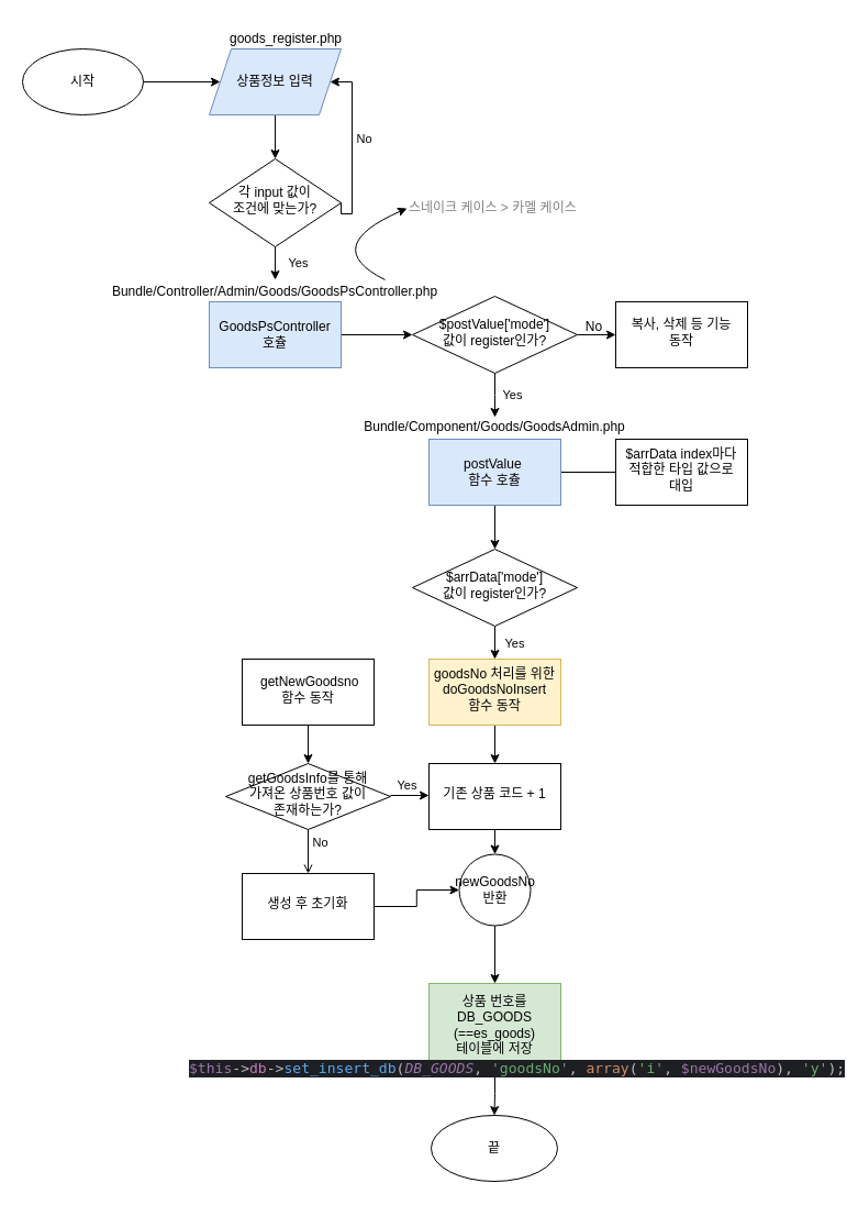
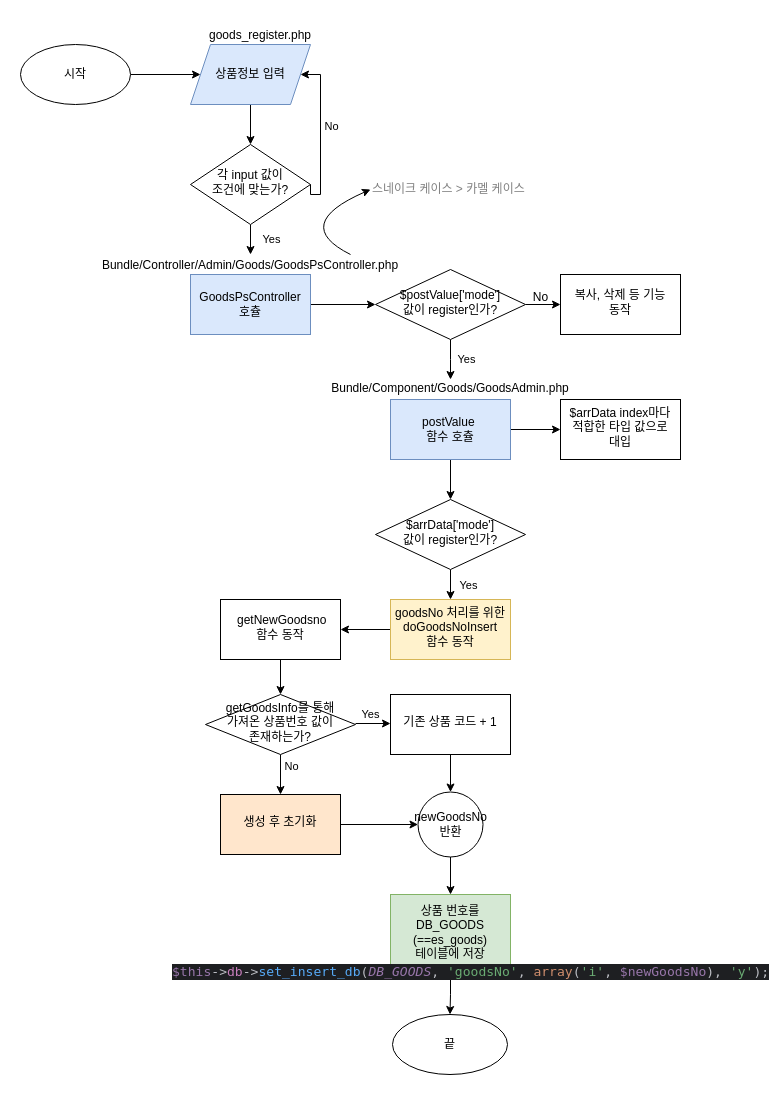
  <mxCell id="0" />
  <mxCell id="1" parent="0" />
  <mxCell id="2" style="edgeStyle=orthogonalEdgeStyle;rounded=0;orthogonalLoop=1;jettySize=auto;html=1;exitX=1;exitY=0.5;exitDx=0;exitDy=0;entryX=1;entryY=0.5;entryDx=0;entryDy=0;" edge="1" parent="1" source="6" target="11"><mxGeometry relative="1" as="geometry"><Array as="points"><mxPoint x="320" y="194" /><mxPoint x="320" y="74" /></Array></mxGeometry></mxCell>
  <mxCell id="3" value="No" style="edgeLabel;html=1;align=center;verticalAlign=middle;resizable=0;points=[];" vertex="1" connectable="0" parent="2"><mxGeometry x="0.107" y="-3" relative="1" as="geometry"><mxPoint x="7" as="offset" /></mxGeometry></mxCell>
  <mxCell id="4" style="edgeStyle=orthogonalEdgeStyle;rounded=0;orthogonalLoop=1;jettySize=auto;html=1;exitX=0.5;exitY=1;exitDx=0;exitDy=0;" edge="1" parent="1" source="6"><mxGeometry relative="1" as="geometry"><mxPoint x="250" y="254" as="targetPoint" /></mxGeometry></mxCell>
  <mxCell id="5" value="Yes" style="edgeLabel;html=1;align=center;verticalAlign=middle;resizable=0;points=[];" vertex="1" connectable="0" parent="4"><mxGeometry x="-0.1" y="-1" relative="1" as="geometry"><mxPoint x="21" as="offset" /></mxGeometry></mxCell>
  <mxCell id="6" value="각 input 값이 &lt;br&gt;조건에 맞는가?" style="rhombus;whiteSpace=wrap;html=1;shadow=0;fontFamily=Helvetica;fontSize=12;align=center;strokeWidth=1;spacing=6;spacingTop=-4;" parent="1" vertex="1"><mxGeometry x="190" y="144" width="120" height="80" as="geometry" /></mxCell>
  <mxCell id="7" value="goods_register.php" style="text;html=1;strokeColor=none;fillColor=none;align=center;verticalAlign=middle;whiteSpace=wrap;rounded=0;" vertex="1" parent="1"><mxGeometry x="230" y="20" width="60" height="30" as="geometry" /></mxCell>
  <mxCell id="8" value="" style="edgeStyle=orthogonalEdgeStyle;rounded=0;orthogonalLoop=1;jettySize=auto;html=1;" edge="1" parent="1" source="9" target="11"><mxGeometry relative="1" as="geometry" /></mxCell>
  <mxCell id="9" value="시작" style="ellipse;whiteSpace=wrap;html=1;" vertex="1" parent="1"><mxGeometry x="20" y="44" width="110" height="60" as="geometry" /></mxCell>
  <mxCell id="10" style="edgeStyle=orthogonalEdgeStyle;rounded=0;orthogonalLoop=1;jettySize=auto;html=1;exitX=0.5;exitY=1;exitDx=0;exitDy=0;entryX=0.5;entryY=0;entryDx=0;entryDy=0;" edge="1" parent="1" source="11" target="6"><mxGeometry relative="1" as="geometry" /></mxCell>
  <mxCell id="11" value="상품정보 입력" style="shape=parallelogram;perimeter=parallelogramPerimeter;whiteSpace=wrap;html=1;fixedSize=1;fillColor=#dae8fc;strokeColor=#6c8ebf;" vertex="1" parent="1"><mxGeometry x="190" y="44" width="120" height="60" as="geometry" /></mxCell>
  <mxCell id="12" style="edgeStyle=orthogonalEdgeStyle;rounded=0;orthogonalLoop=1;jettySize=auto;html=1;exitX=1;exitY=0.5;exitDx=0;exitDy=0;entryX=0;entryY=0.5;entryDx=0;entryDy=0;" edge="1" parent="1" source="13" target="20"><mxGeometry relative="1" as="geometry" /></mxCell>
  <mxCell id="13" value="GoodsPsController &lt;br&gt;호츌" style="rounded=0;whiteSpace=wrap;html=1;fillColor=#dae8fc;strokeColor=#6c8ebf;" vertex="1" parent="1"><mxGeometry x="190" y="274" width="120" height="60" as="geometry" /></mxCell>
  <mxCell id="14" value="Bundle/Controller/Admin/Goods/GoodsPsController.php" style="text;html=1;strokeColor=none;fillColor=none;align=center;verticalAlign=middle;whiteSpace=wrap;rounded=0;" vertex="1" parent="1"><mxGeometry x="220" y="250" width="60" height="30" as="geometry" /></mxCell>
  <mxCell id="15" value="스네이크 케이스 &amp;gt; 카멜 케이스&amp;nbsp;" style="text;html=1;strokeColor=none;fillColor=none;align=center;verticalAlign=middle;whiteSpace=wrap;rounded=0;fontColor=#808080;" vertex="1" parent="1"><mxGeometry x="370" y="174" width="160" height="30" as="geometry" /></mxCell>
  <mxCell id="16" value="" style="curved=1;endArrow=classic;html=1;rounded=0;fontColor=#808080;" edge="1" parent="1"><mxGeometry width="50" height="50" relative="1" as="geometry"><mxPoint x="350" y="254" as="sourcePoint" /><mxPoint x="370" y="189" as="targetPoint" /><Array as="points"><mxPoint x="290" y="224" /></Array></mxGeometry></mxCell>
  <mxCell id="17" style="edgeStyle=orthogonalEdgeStyle;rounded=0;orthogonalLoop=1;jettySize=auto;html=1;exitX=0.5;exitY=1;exitDx=0;exitDy=0;" edge="1" parent="1" source="20"><mxGeometry relative="1" as="geometry"><mxPoint x="450" y="379" as="targetPoint" /></mxGeometry></mxCell>
  <mxCell id="18" value="Yes" style="edgeLabel;html=1;align=center;verticalAlign=middle;resizable=0;points=[];" vertex="1" connectable="0" parent="17"><mxGeometry x="-0.086" relative="1" as="geometry"><mxPoint x="15" as="offset" /></mxGeometry></mxCell>
  <mxCell id="19" value="" style="edgeStyle=orthogonalEdgeStyle;rounded=0;orthogonalLoop=1;jettySize=auto;html=1;" edge="1" parent="1" source="20" target="24"><mxGeometry relative="1" as="geometry" /></mxCell>
  <mxCell id="20" value="$postValue['mode'] &lt;br&gt;값이 register인가?" style="rhombus;whiteSpace=wrap;html=1;shadow=0;fontFamily=Helvetica;fontSize=12;align=center;strokeWidth=1;spacing=6;spacingTop=-4;" vertex="1" parent="1"><mxGeometry x="375" y="269" width="150" height="70" as="geometry" /></mxCell>
- <mxCell id="21" value="" style="edgeStyle=orthogonalEdgeStyle;rounded=0;orthogonalLoop=1;jettySize=auto;html=1;endArrow=none;" edge="1" parent="1" source="23" target="27"><mxGeometry relative="1" as="geometry" /></mxCell>
+ <mxCell id="21" value="" style="edgeStyle=orthogonalEdgeStyle;rounded=0;orthogonalLoop=1;jettySize=auto;html=1;" edge="1" parent="1" source="23" target="27"><mxGeometry relative="1" as="geometry" /></mxCell>
  <mxCell id="22" style="edgeStyle=orthogonalEdgeStyle;rounded=0;orthogonalLoop=1;jettySize=auto;html=1;exitX=0.5;exitY=1;exitDx=0;exitDy=0;" edge="1" parent="1" source="23" target="32"><mxGeometry relative="1" as="geometry" /></mxCell>
  <mxCell id="23" value="postValue&amp;nbsp;&lt;br&gt;함수 호츌" style="rounded=0;whiteSpace=wrap;html=1;fillColor=#dae8fc;strokeColor=#6c8ebf;" vertex="1" parent="1"><mxGeometry x="390" y="399" width="120" height="60" as="geometry" /></mxCell>
  <mxCell id="24" value="복사, 삭제 등 기능&lt;br&gt;동작" style="whiteSpace=wrap;html=1;shadow=0;strokeWidth=1;spacing=6;spacingTop=-4;" vertex="1" parent="1"><mxGeometry x="560" y="274" width="120" height="60" as="geometry" /></mxCell>
  <mxCell id="25" value="No" style="text;html=1;align=center;verticalAlign=middle;resizable=0;points=[];autosize=1;strokeColor=none;fillColor=none;" vertex="1" parent="1"><mxGeometry x="520" y="282" width="40" height="30" as="geometry" /></mxCell>
  <mxCell id="26" value="Bundle/Component/Goods/GoodsAdmin.php" style="text;html=1;strokeColor=none;fillColor=none;align=center;verticalAlign=middle;whiteSpace=wrap;rounded=0;" vertex="1" parent="1"><mxGeometry x="420" y="373" width="60" height="30" as="geometry" /></mxCell>
  <mxCell id="27" value="$arrData index마다 적합한 타입 값으로&lt;br&gt;대입" style="whiteSpace=wrap;html=1;shadow=0;strokeWidth=1;spacing=6;spacingTop=-4;" vertex="1" parent="1"><mxGeometry x="560" y="399" width="120" height="60" as="geometry" /></mxCell>
- <mxCell id="28" value="" style="edgeStyle=orthogonalEdgeStyle;rounded=0;orthogonalLoop=1;jettySize=auto;html=1;" edge="1" parent="1" source="29" target="40"><mxGeometry relative="1" as="geometry" /></mxCell>
+ <mxCell id="28" value="" style="edgeStyle=orthogonalEdgeStyle;rounded=0;orthogonalLoop=1;jettySize=auto;html=1;" edge="1" parent="1" source="29" target="34"><mxGeometry relative="1" as="geometry" /></mxCell>
  <mxCell id="29" value="goodsNo 처리를 위한&lt;br&gt;doGoodsNoInsert&lt;br&gt;함수 동작" style="whiteSpace=wrap;html=1;shadow=0;strokeWidth=1;spacing=6;spacingTop=-4;fillColor=#fff2cc;strokeColor=#d6b656;" vertex="1" parent="1"><mxGeometry x="390" y="599" width="120" height="60" as="geometry" /></mxCell>
  <mxCell id="30" style="edgeStyle=orthogonalEdgeStyle;rounded=0;orthogonalLoop=1;jettySize=auto;html=1;exitX=0.5;exitY=1;exitDx=0;exitDy=0;entryX=0.5;entryY=0;entryDx=0;entryDy=0;" edge="1" parent="1" source="32" target="29"><mxGeometry relative="1" as="geometry" /></mxCell>
  <mxCell id="31" value="Yes" style="edgeLabel;html=1;align=center;verticalAlign=middle;resizable=0;points=[];" vertex="1" connectable="0" parent="30"><mxGeometry x="0.067" y="5" relative="1" as="geometry"><mxPoint x="12" y="-1" as="offset" /></mxGeometry></mxCell>
  <mxCell id="32" value="$arrData['mode']&lt;br&gt;값이 register인가?" style="rhombus;whiteSpace=wrap;html=1;shadow=0;fontFamily=Helvetica;fontSize=12;align=center;strokeWidth=1;spacing=6;spacingTop=-4;" vertex="1" parent="1"><mxGeometry x="375" y="499" width="150" height="70" as="geometry" /></mxCell>
  <mxCell id="33" value="" style="edgeStyle=orthogonalEdgeStyle;rounded=0;orthogonalLoop=1;jettySize=auto;html=1;" edge="1" parent="1" source="34" target="38"><mxGeometry relative="1" as="geometry" /></mxCell>
  <mxCell id="34" value="&amp;nbsp;getNewGoodsno&lt;br&gt;함수 동작" style="whiteSpace=wrap;html=1;shadow=0;strokeWidth=1;spacing=6;spacingTop=-4;" vertex="1" parent="1"><mxGeometry x="220" y="599" width="120" height="60" as="geometry" /></mxCell>
  <mxCell id="35" value="Yes&lt;br&gt;" style="edgeStyle=orthogonalEdgeStyle;rounded=0;orthogonalLoop=1;jettySize=auto;html=1;" edge="1" parent="1"><mxGeometry x="-0.143" y="9" relative="1" as="geometry"><mxPoint x="355" y="723" as="sourcePoint" /><mxPoint x="390" y="723" as="targetPoint" /><mxPoint as="offset" /></mxGeometry></mxCell>
- <mxCell id="36" value="" style="edgeStyle=orthogonalEdgeStyle;rounded=0;orthogonalLoop=1;jettySize=auto;html=1;endArrow=open;" edge="1" parent="1" source="38" target="42"><mxGeometry relative="1" as="geometry" /></mxCell>
+ <mxCell id="36" value="" style="edgeStyle=orthogonalEdgeStyle;rounded=0;orthogonalLoop=1;jettySize=auto;html=1;" edge="1" parent="1" source="38" target="42"><mxGeometry relative="1" as="geometry" /></mxCell>
  <mxCell id="37" value="No" style="edgeLabel;html=1;align=center;verticalAlign=middle;resizable=0;points=[];" vertex="1" connectable="0" parent="36"><mxGeometry x="-0.638" y="-2" relative="1" as="geometry"><mxPoint x="12" y="4" as="offset" /></mxGeometry></mxCell>
  <mxCell id="38" value="getGoodsInfo를 통해&lt;br&gt;가져온 상품번호 값이&lt;br&gt;존재하는가?" style="rhombus;whiteSpace=wrap;html=1;shadow=0;fontFamily=Helvetica;fontSize=12;align=center;strokeWidth=1;spacing=6;spacingTop=-4;" vertex="1" parent="1"><mxGeometry x="205" y="694" width="150" height="60" as="geometry" /></mxCell>
  <mxCell id="39" value="" style="edgeStyle=orthogonalEdgeStyle;rounded=0;orthogonalLoop=1;jettySize=auto;html=1;" edge="1" parent="1" source="40" target="46"><mxGeometry relative="1" as="geometry" /></mxCell>
  <mxCell id="40" value="기존 상품 코드 + 1" style="whiteSpace=wrap;html=1;shadow=0;strokeWidth=1;spacing=6;spacingTop=-4;" vertex="1" parent="1"><mxGeometry x="390" y="694" width="120" height="60" as="geometry" /></mxCell>
  <mxCell id="41" value="" style="edgeStyle=orthogonalEdgeStyle;rounded=0;orthogonalLoop=1;jettySize=auto;html=1;" edge="1" parent="1" source="42" target="46"><mxGeometry relative="1" as="geometry" /></mxCell>
- <mxCell id="42" value="생성 후 초기화" style="whiteSpace=wrap;html=1;shadow=0;strokeWidth=1;spacing=6;spacingTop=-4;" vertex="1" parent="1"><mxGeometry x="220" y="794" width="120" height="60" as="geometry" /></mxCell>
+ <mxCell id="42" value="생성 후 초기화" style="whiteSpace=wrap;html=1;shadow=0;strokeWidth=1;spacing=6;spacingTop=-4;fillColor=#ffe6cc;" vertex="1" parent="1"><mxGeometry x="220" y="794" width="120" height="60" as="geometry" /></mxCell>
  <mxCell id="43" value="" style="edgeStyle=orthogonalEdgeStyle;rounded=0;orthogonalLoop=1;jettySize=auto;html=1;" edge="1" parent="1" source="44" target="48"><mxGeometry relative="1" as="geometry" /></mxCell>
  <mxCell id="44" value="상품 번호를&lt;br&gt;DB_GOODS&lt;br&gt;(==es_goods) &lt;br&gt;테이블에 저장" style="whiteSpace=wrap;html=1;shadow=0;strokeWidth=1;spacing=6;spacingTop=-4;fillColor=#d5e8d4;strokeColor=#82b366;" vertex="1" parent="1"><mxGeometry x="390" y="894" width="120" height="80" as="geometry" /></mxCell>
  <mxCell id="45" value="" style="edgeStyle=orthogonalEdgeStyle;rounded=0;orthogonalLoop=1;jettySize=auto;html=1;" edge="1" parent="1" source="46" target="44"><mxGeometry relative="1" as="geometry" /></mxCell>
- <mxCell id="46" value="newGoodsNo&lt;br&gt;반환" style="ellipse;whiteSpace=wrap;html=1;aspect=fixed;" vertex="1" parent="1"><mxGeometry x="417.5" y="776.5" width="65" height="65" as="geometry" /></mxCell>
+ <mxCell id="46" value="newGoodsNo&lt;br&gt;반환" style="ellipse;whiteSpace=wrap;html=1;aspect=fixed;" vertex="1" parent="1"><mxGeometry x="417.5" y="791.5" width="65" height="65" as="geometry" /></mxCell>
  <mxCell id="47" value="&lt;div style=&quot;background-color:#1e1f22;color:#bcbec4&quot;&gt;&lt;pre style=&quot;font-family:'JetBrains Mono',monospace;font-size:9.8pt;&quot;&gt;&lt;span style=&quot;color:#9876aa;&quot;&gt;$this&lt;/span&gt;-&amp;gt;&lt;span style=&quot;color:#c77dbb;&quot;&gt;db&lt;/span&gt;-&amp;gt;&lt;span style=&quot;color:#57aaf7;&quot;&gt;set_insert_db&lt;/span&gt;(&lt;span style=&quot;color:#9876aa;font-style:italic;&quot;&gt;DB_GOODS&lt;/span&gt;, &lt;span style=&quot;color:#6aab73;&quot;&gt;'goodsNo'&lt;/span&gt;, &lt;span style=&quot;color:#cf8e6d;&quot;&gt;array&lt;/span&gt;(&lt;span style=&quot;color:#6aab73;&quot;&gt;'i'&lt;/span&gt;, &lt;span style=&quot;color:#9876aa;&quot;&gt;$newGoodsNo&lt;/span&gt;), &lt;span style=&quot;color:#6aab73;&quot;&gt;'y'&lt;/span&gt;);&lt;/pre&gt;&lt;/div&gt;" style="text;whiteSpace=wrap;html=1;" vertex="1" parent="1"><mxGeometry x="170" y="944" width="560" height="70" as="geometry" /></mxCell>
  <mxCell id="48" value="끝" style="ellipse;whiteSpace=wrap;html=1;" vertex="1" parent="1"><mxGeometry x="392" y="1014" width="115" height="60" as="geometry" /></mxCell>
